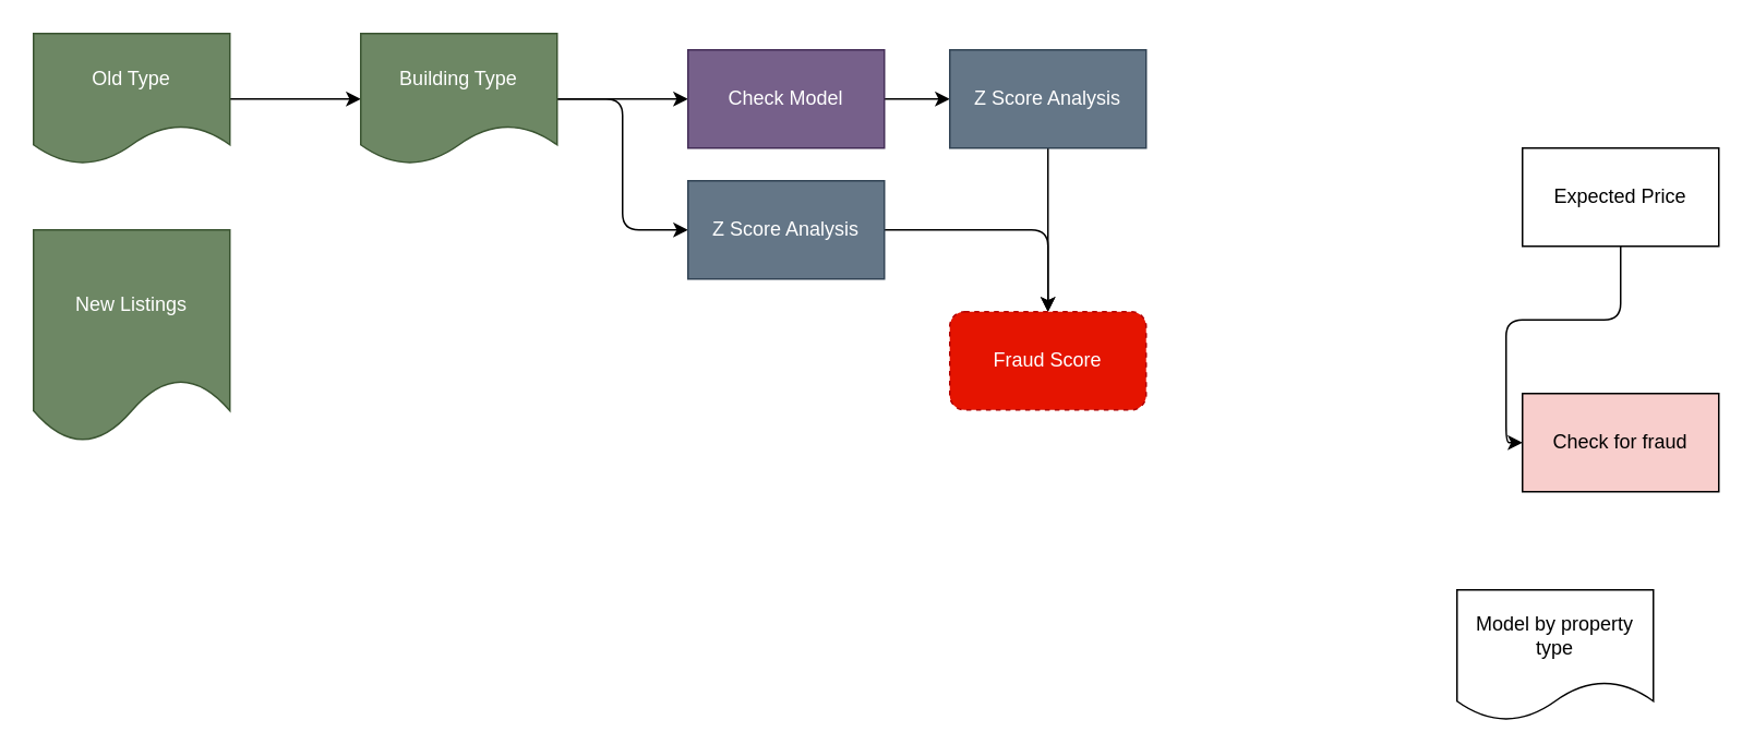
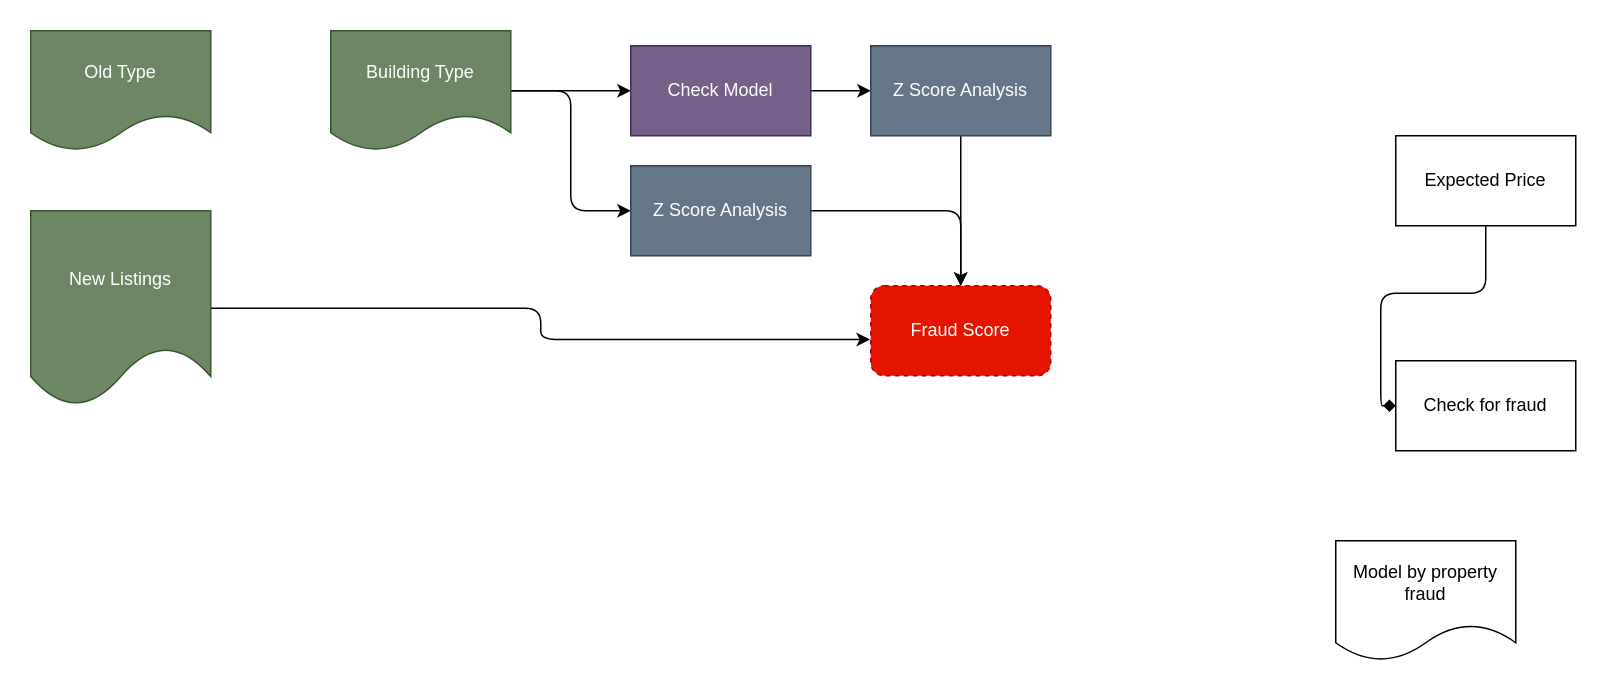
  <mxCell id="0" />
  <mxCell id="1" parent="0" />
- <mxCell id="2" style="edgeStyle=orthogonalEdgeStyle;html=1;" edge="1" parent="1" source="3" target="7"><mxGeometry relative="1" as="geometry" /></mxCell>
  <mxCell id="3" value="Old Type" style="shape=document;whiteSpace=wrap;html=1;boundedLbl=1;fillColor=#6d8764;strokeColor=#3A5431;fontColor=#ffffff;" parent="1" vertex="1"><mxGeometry width="120" height="80" as="geometry" x="20" y="20" /></mxCell>
- <mxCell id="4" value="Model by property type" style="shape=document;whiteSpace=wrap;html=1;boundedLbl=1;" parent="1" vertex="1"><mxGeometry x="890" y="360" width="120" height="80" as="geometry" /></mxCell>
+ <mxCell id="4" value="Model by property fraud" style="shape=document;whiteSpace=wrap;html=1;boundedLbl=1;" parent="1" vertex="1"><mxGeometry x="890" y="360" width="120" height="80" as="geometry" /></mxCell>
  <mxCell id="5" style="edgeStyle=orthogonalEdgeStyle;html=1;entryX=0;entryY=0.5;entryDx=0;entryDy=0;" edge="1" parent="1" source="7" target="12"><mxGeometry relative="1" as="geometry" /></mxCell>
  <mxCell id="6" value="" style="edgeStyle=orthogonalEdgeStyle;html=1;entryX=0;entryY=0.5;entryDx=0;entryDy=0;exitX=1;exitY=0.5;exitDx=0;exitDy=0;" edge="1" parent="1" source="7" target="16"><mxGeometry relative="1" as="geometry" /></mxCell>
  <mxCell id="7" value="Building Type" style="shape=document;whiteSpace=wrap;html=1;boundedLbl=1;fillColor=#6d8764;strokeColor=#3A5431;fontColor=#ffffff;" parent="1" vertex="1"><mxGeometry x="220" width="120" height="80" as="geometry" y="20" /></mxCell>
- <mxCell id="8" style="edgeStyle=orthogonalEdgeStyle;html=1;entryX=0;entryY=0.5;entryDx=0;entryDy=0;orthogonal=1;" parent="1" source="9" target="10" edge="1"><mxGeometry relative="1" as="geometry" /></mxCell>
+ <mxCell id="8" style="edgeStyle=orthogonalEdgeStyle;html=1;entryX=0;entryY=0.5;entryDx=0;entryDy=0;orthogonal=1;endArrow=diamond;" parent="1" source="9" target="10" edge="1"><mxGeometry relative="1" as="geometry" /></mxCell>
  <mxCell id="9" value="Expected Price" style="rounded=0;whiteSpace=wrap;html=1;" parent="1" vertex="1"><mxGeometry x="930" y="90.005" width="120" height="60" as="geometry" /></mxCell>
- <mxCell id="10" value="Check for fraud" style="rounded=0;whiteSpace=wrap;html=1;fillColor=#f8cecc;" parent="1" vertex="1"><mxGeometry x="930" y="240.005" width="120" height="60" as="geometry" /></mxCell>
+ <mxCell id="10" value="Check for fraud" style="rounded=0;whiteSpace=wrap;html=1;" parent="1" vertex="1"><mxGeometry x="930" y="240.005" width="120" height="60" as="geometry" /></mxCell>
  <mxCell id="11" value="" style="edgeStyle=orthogonalEdgeStyle;html=1;" edge="1" parent="1" source="12" target="14"><mxGeometry relative="1" as="geometry" /></mxCell>
  <mxCell id="12" value="Check Model" style="rounded=0;whiteSpace=wrap;html=1;fillColor=#76608a;fontColor=#ffffff;strokeColor=#432D57;" vertex="1" parent="1"><mxGeometry x="420" y="30" width="120" height="60" as="geometry" /></mxCell>
  <mxCell id="13" style="edgeStyle=orthogonalEdgeStyle;html=1;" edge="1" parent="1" source="14" target="17"><mxGeometry relative="1" as="geometry" /></mxCell>
  <mxCell id="14" value="Z Score Analysis" style="whiteSpace=wrap;html=1;rounded=0;fillColor=#647687;fontColor=#ffffff;strokeColor=#314354;" vertex="1" parent="1"><mxGeometry x="580" y="30" width="120" height="60" as="geometry" /></mxCell>
  <mxCell id="15" style="edgeStyle=orthogonalEdgeStyle;html=1;entryX=0.5;entryY=0;entryDx=0;entryDy=0;exitX=1;exitY=0.5;exitDx=0;exitDy=0;" edge="1" parent="1" source="16" target="17"><mxGeometry relative="1" as="geometry" /></mxCell>
  <mxCell id="16" value="Z Score Analysis" style="whiteSpace=wrap;html=1;fillColor=#647687;fontColor=#ffffff;strokeColor=#314354;" vertex="1" parent="1"><mxGeometry x="420" y="110" width="120" height="60" as="geometry" /></mxCell>
  <mxCell id="17" value="Fraud Score" style="rounded=1;whiteSpace=wrap;html=1;fillColor=#e51400;fontColor=#ffffff;strokeColor=#B20000;dashed=1;" vertex="1" parent="1"><mxGeometry x="580" y="190" width="120" height="60" as="geometry" /></mxCell>
+ <mxCell id="18" style="edgeStyle=orthogonalEdgeStyle;html=1;entryX=-0.004;entryY=0.597;entryDx=0;entryDy=0;entryPerimeter=0;" edge="1" parent="1" source="19" target="17"><mxGeometry relative="1" as="geometry" /></mxCell>
  <mxCell id="19" value="New Listings" style="shape=document;whiteSpace=wrap;html=1;boundedLbl=1;fillColor=#6d8764;strokeColor=#3A5431;fontColor=#ffffff;" vertex="1" parent="1"><mxGeometry x="20" y="140" width="120" height="130" as="geometry" /></mxCell>
